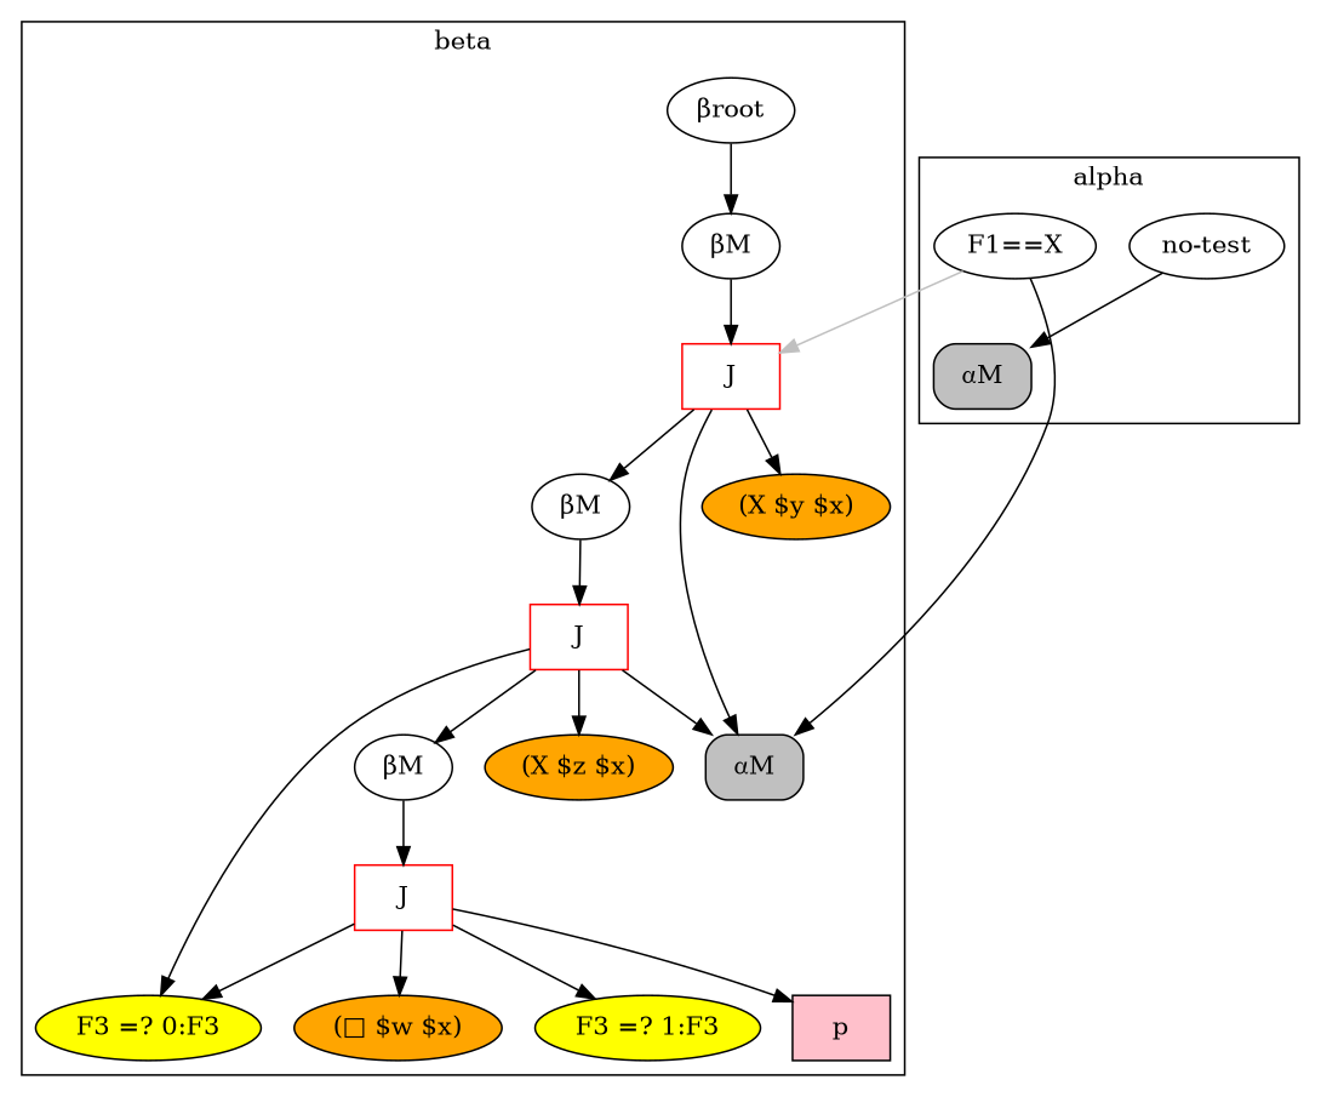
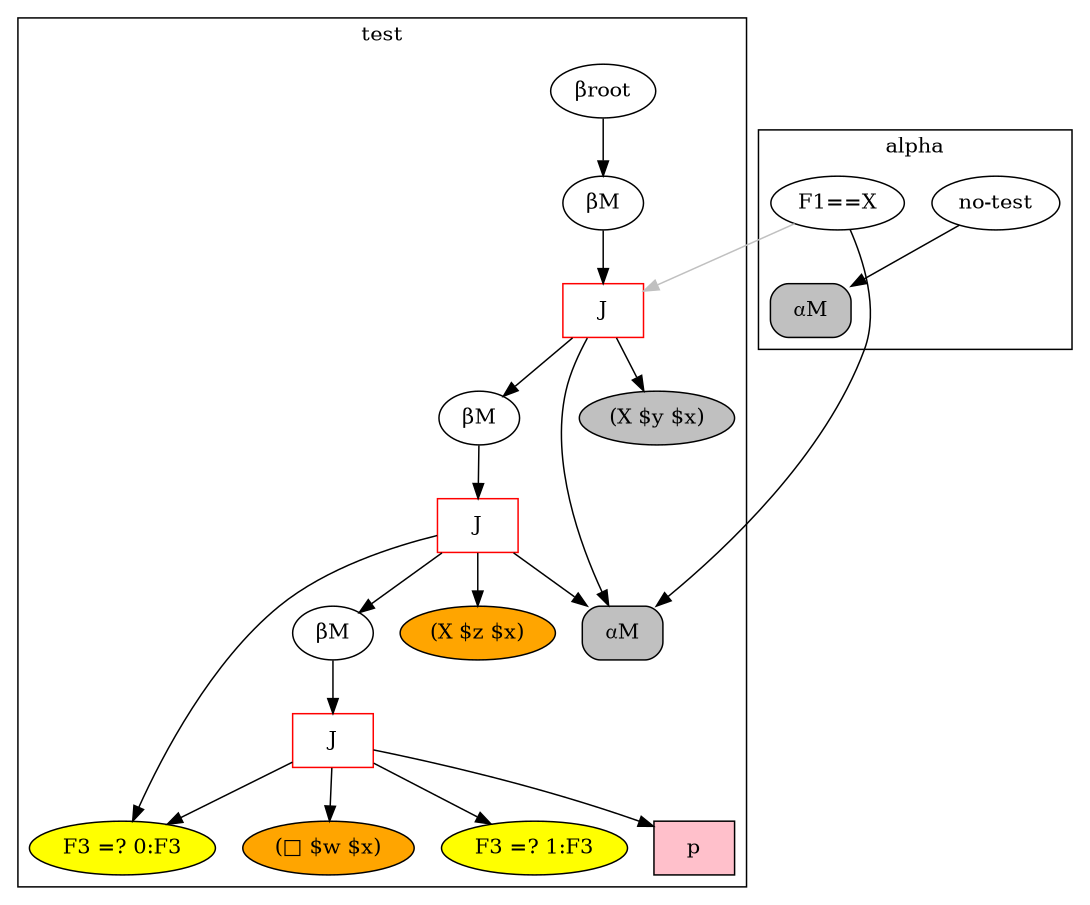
  digraph {
    n1 [label="βroot"]
    n2 [label="βM"]
    n3 [color=red label=J shape=box]
    n4 [fillcolor=gray label="⍺M" shape=box style="rounded,filled"]
-   "(X $y $x)" [fillcolor=orange style=filled]
+   "(X $y $x)" [fillcolor=gray style=filled]
    n6 [label="βM"]
    n7 [color=red label=J shape=box]
    "(X $z $x)" [fillcolor=orange style=filled]
    "F3 =? 0:F3" [fillcolor=yellow style=filled]
    n10 [label="βM"]
    n11 [color=red label=J shape=box]
    "(□ $w $x)" [fillcolor=orange style=filled]
    "F3 =? 1:F3" [fillcolor=yellow style=filled]
    n14 [fillcolor=pink label=p shape=box style=filled]
    "no-test"
    "F1==X"
    n17 [fillcolor=gray label="⍺M" shape=box style="rounded,filled"]
    subgraph cluster_1 {
-     label=beta
+     label=test
      n1
      n2
      n3
      n4
      "(X $y $x)"
      n6
      n7
      "(X $z $x)"
      "F3 =? 0:F3"
      n10
      n11
      "(□ $w $x)"
      "F3 =? 1:F3"
      n14
    }
    subgraph cluster_2 {
      label=alpha
      "no-test"
      "F1==X"
      n17
    }
    n1 -> n2
    n2 -> n3
    n3 -> n4
    n3 -> "(X $y $x)"
    n3 -> n6
    n6 -> n7
    n7 -> n4
    n7 -> "(X $z $x)"
    n7 -> "F3 =? 0:F3"
    n7 -> n10
    n10 -> n11
    n11 -> "F3 =? 0:F3"
    n11 -> "(□ $w $x)"
    n11 -> "F3 =? 1:F3"
    n11 -> n14
    "no-test" -> n17
    "F1==X" -> n3 [color=gray]
    "F1==X" -> n4
  }
